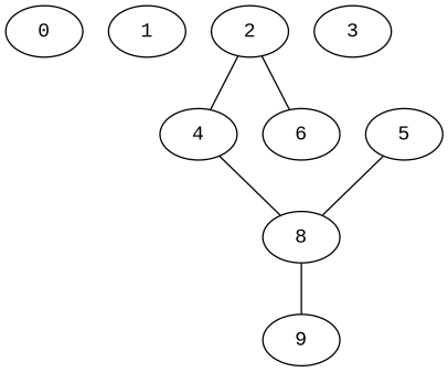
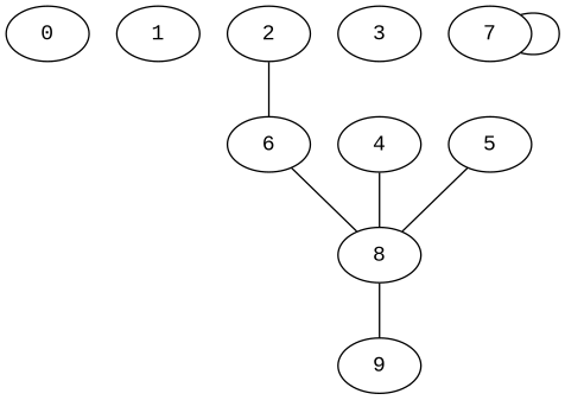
  graph {
    fontname="Liberation Mono"
    node [fontname="Liberation Mono"]
    edge [fontname="Liberation Mono"]
    0 [height=0.5 width=0.75]
    1 [height=0.5 width=0.75]
    2 [height=0.5 width=0.75]
    4 [height=0.5 width=0.75]
    6 [height=0.5 width=0.75]
    8 [height=0.5 width=0.75]
    9 [height=0.5 width=0.75]
    3 [height=0.5 width=0.75]
    5 [height=0.5 width=0.75]
-   2 -- 4
+   7 [height=0.5 width=0.75]
    2 -- 6
    4 -- 8
+   6 -- 8
    8 -- 9
    5 -- 8
+   7 -- 7
  }
